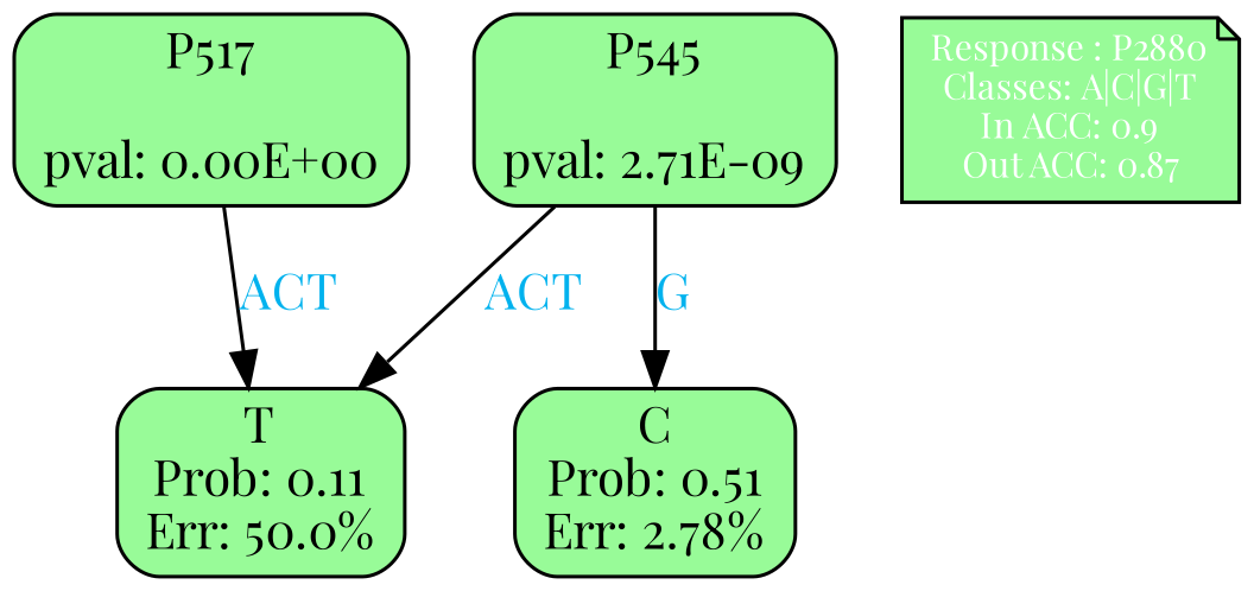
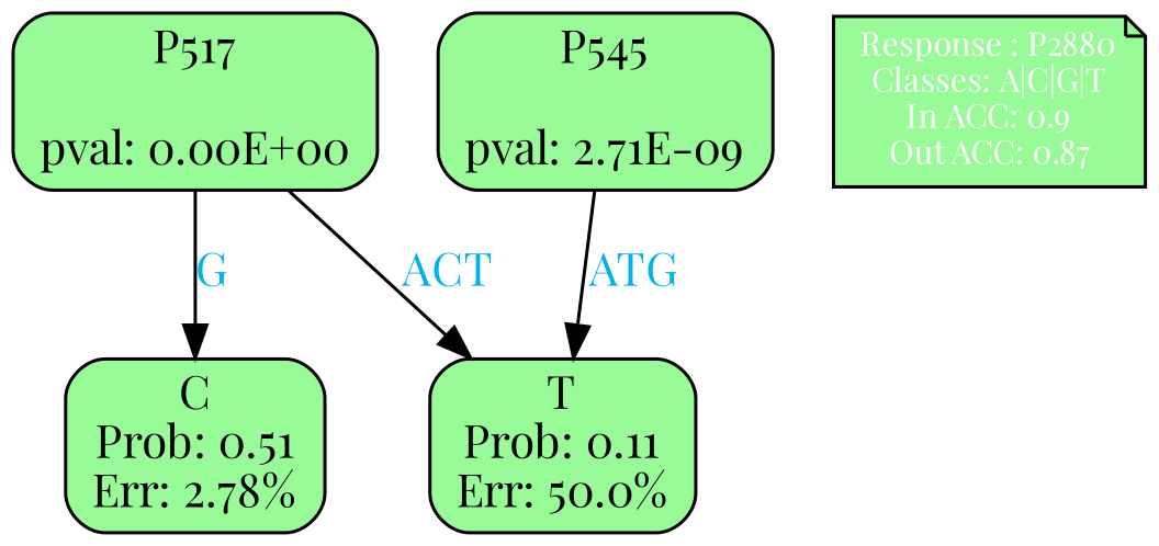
  digraph {
    fontname="Playfair Display"
    ranksep=equally
    splines=polylines
    node [color=black fillcolor=palegreen fontname="Playfair Display" shape=box style="filled, rounded"]
    edge [fontcolor=deepskyblue2 fontname="Playfair Display"]
    n1 [label="T\nProb: 0.11\nErr: 50.0%"]
    n2 [label="C\nProb: 0.51\nErr: 2.78%"]
    n3 [align=left fontcolor=white fontsize=10 label="Response : P2880\nClasses: A|C|G|T\nIn ACC: 0.9\nOut ACC: 0.87\n" shape=note style=filled]
    n4 [label="P517\n\npval: 0.00E+00"]
    n5 [label="P545\n\npval: 2.71E-09"]
    subgraph sub_1 {
      rank=same
      n1
      n2
    }
    subgraph sub_2 {
      rank=same
      n3
      n4
    }
    n4 -> n1 [label=ACT]
-   n5 -> n2 [label=G]
-   n5 -> n1 [label=ACT]
+   n4 -> n2 [label=G]
+   n5 -> n1 [label=ATG]
  }
